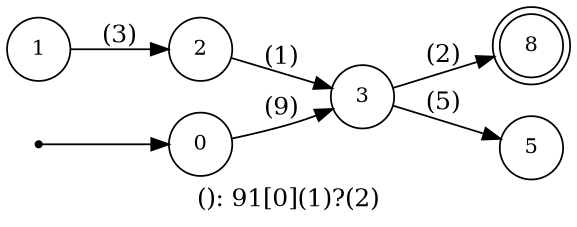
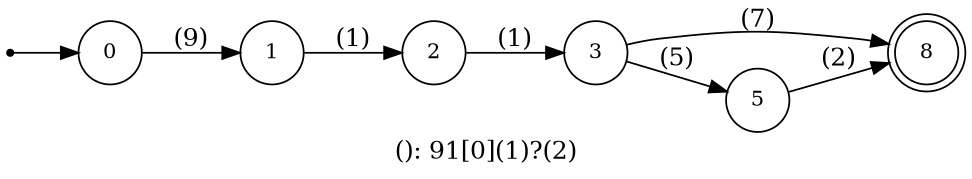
  digraph {
    label="(): 91[0](1)?(2)"
    rankdir=LR
    node [fontsize=12 shape=circle]
    n1 [label=0]
    n2 [label=1]
    n3 [label=2]
    n4 [label=3]
    n5 [label=8 shape=doublecircle]
    n6 [label=5]
    n7 [label=5 shape=point]
-   n1 -> n4 [label="(9)"]
-   n2 -> n3 [label="(3)"]
+   n1 -> n2 [label="(9)"]
+   n2 -> n3 [label="(1)"]
    n3 -> n4 [label="(1)"]
-   n4 -> n5 [label="(2)"]
+   n4 -> n5 [label="(7)"]
    n4 -> n6 [label="(5)"]
+   n6 -> n5 [label="(2)"]
    n7 -> n1
  }
